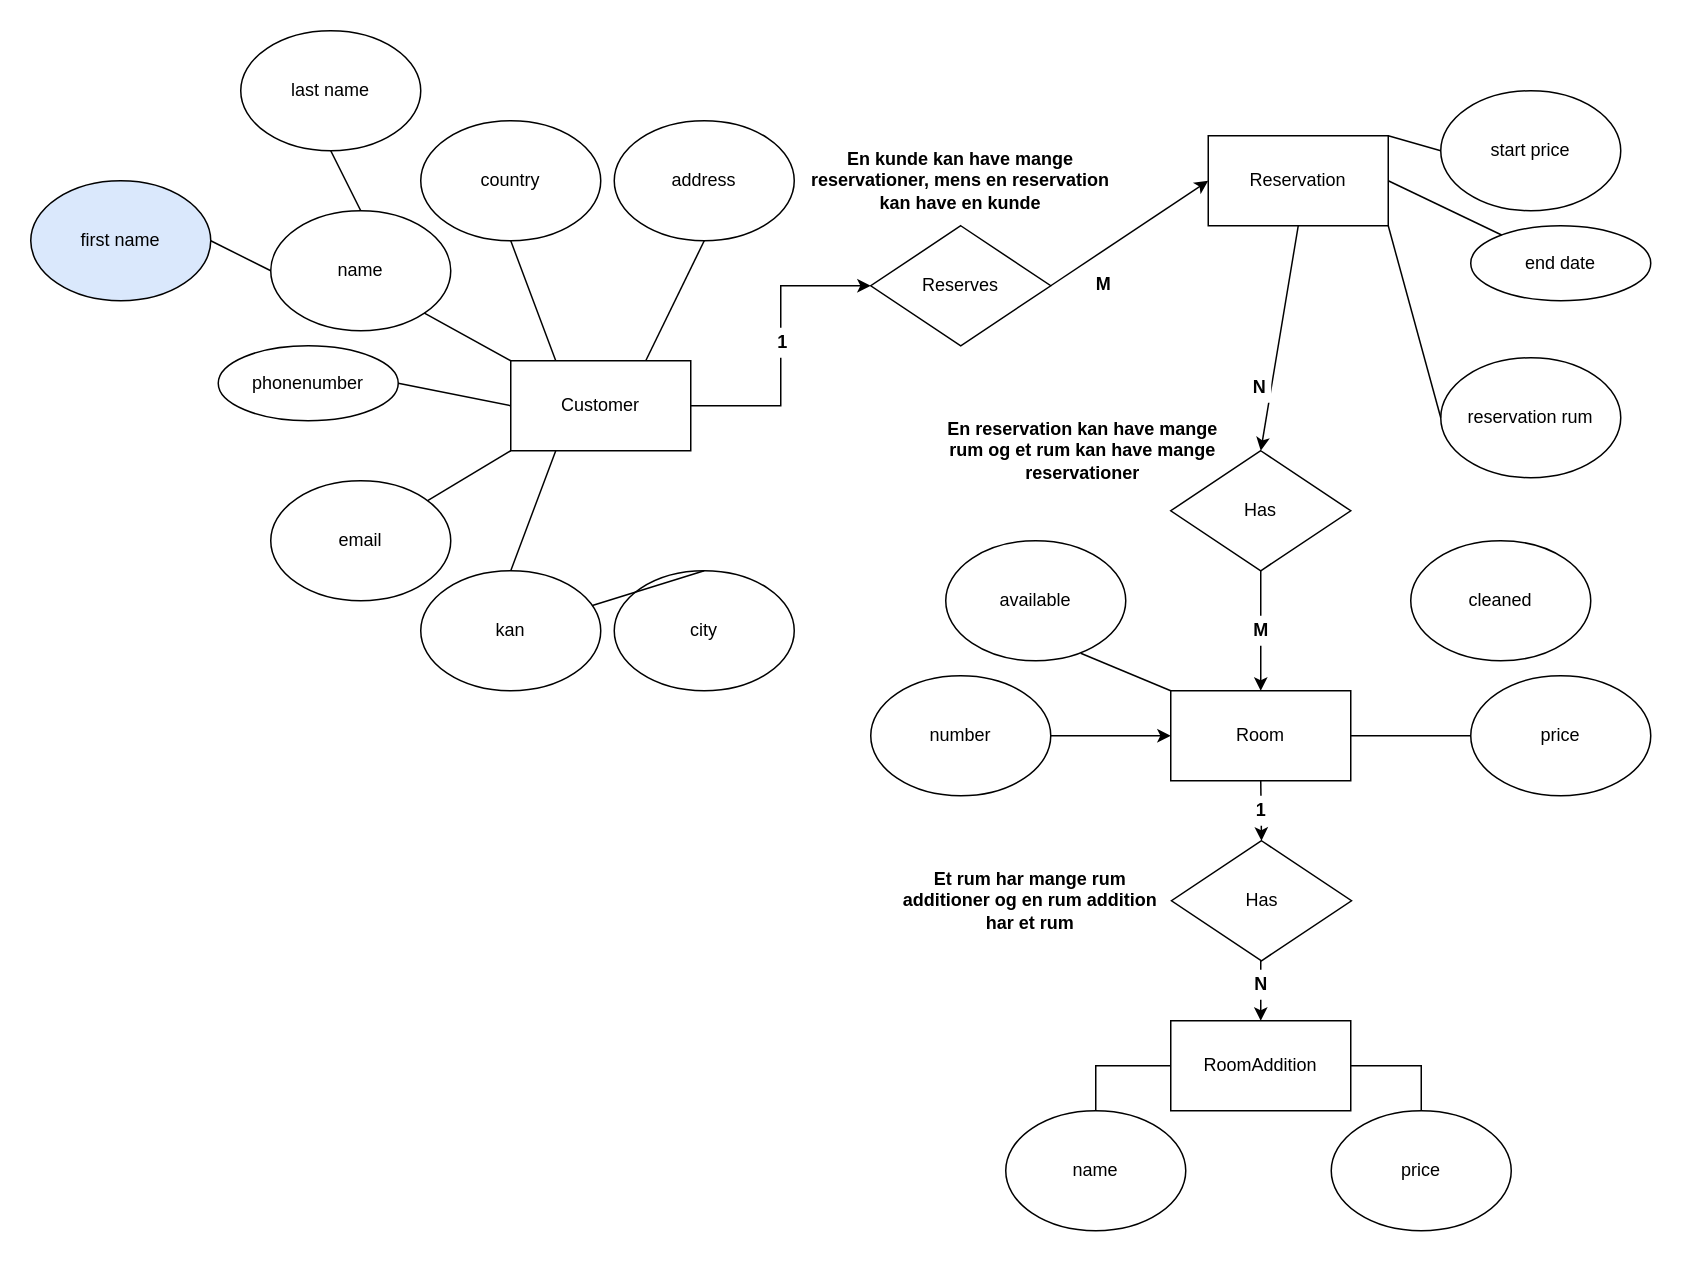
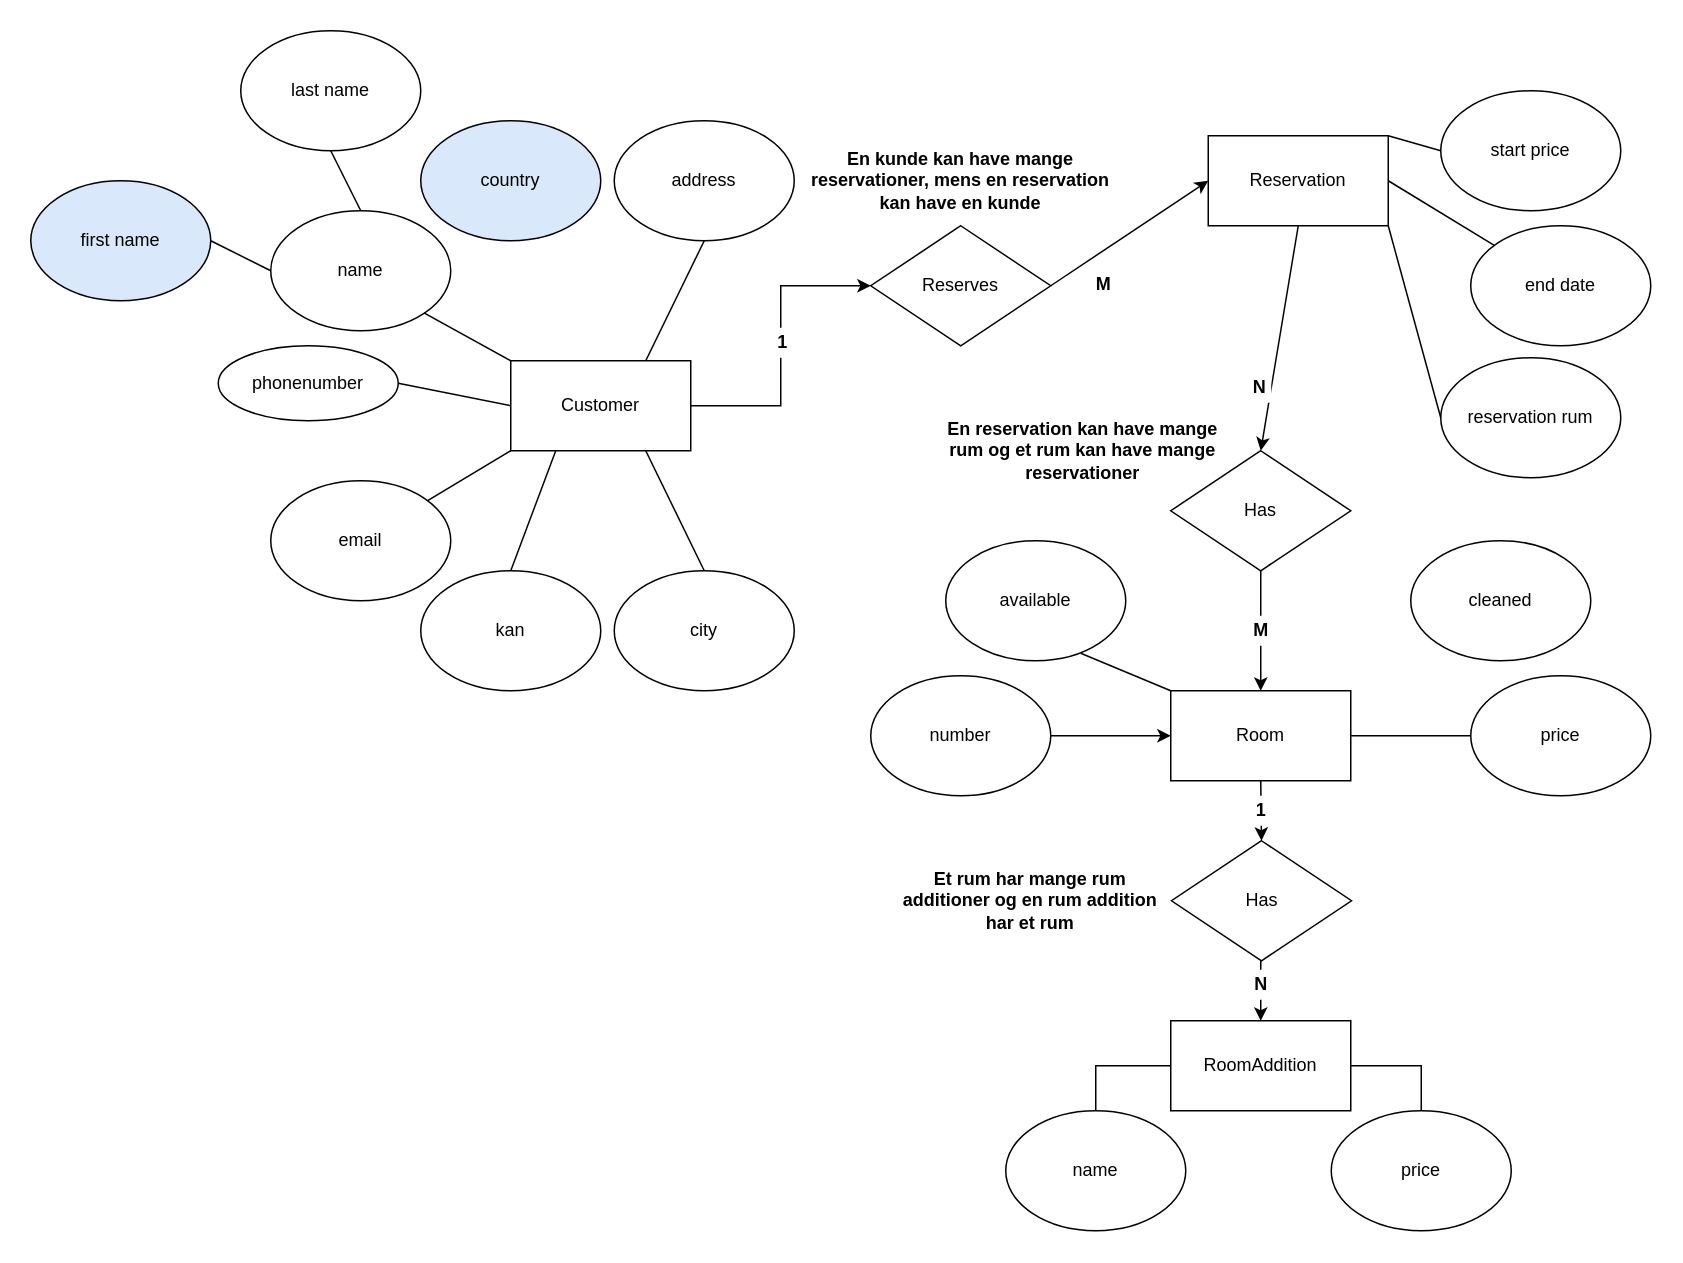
  <mxCell id="0" />
  <mxCell id="1" parent="0" />
  <mxCell id="2" value="Room" style="rounded=0;whiteSpace=wrap;html=1;" parent="1" vertex="1"><mxGeometry x="780" y="460" width="120" height="60" as="geometry" /></mxCell>
  <mxCell id="3" value="RoomAddition" style="rounded=0;whiteSpace=wrap;html=1;" parent="1" vertex="1"><mxGeometry x="780" y="680" width="120" height="60" as="geometry" /></mxCell>
  <mxCell id="4" value="Reservation" style="rounded=0;whiteSpace=wrap;html=1;" parent="1" vertex="1"><mxGeometry x="805" y="90" width="120" height="60" as="geometry" /></mxCell>
  <mxCell id="5" value="Customer" style="rounded=0;whiteSpace=wrap;html=1;" parent="1" vertex="1"><mxGeometry x="340" y="240" width="120" height="60" as="geometry" /></mxCell>
  <mxCell id="6" value="name" style="ellipse;whiteSpace=wrap;html=1;" parent="1" vertex="1"><mxGeometry x="670" y="740" width="120" height="80" as="geometry" /></mxCell>
  <mxCell id="7" value="price" style="ellipse;whiteSpace=wrap;html=1;" parent="1" vertex="1"><mxGeometry x="887" y="740" width="120" height="80" as="geometry" /></mxCell>
  <mxCell id="8" value="" style="endArrow=none;html=1;entryX=0;entryY=0.5;entryDx=0;entryDy=0;exitX=0.5;exitY=0;exitDx=0;exitDy=0;rounded=0;" parent="1" source="6" target="3" edge="1"><mxGeometry width="50" height="50" relative="1" as="geometry"><mxPoint x="710" y="750" as="sourcePoint" /><mxPoint x="760" y="700" as="targetPoint" /><Array as="points"><mxPoint x="730" y="710" /></Array></mxGeometry></mxCell>
  <mxCell id="9" value="" style="endArrow=none;html=1;exitX=1;exitY=0.5;exitDx=0;exitDy=0;entryX=0.5;entryY=0;entryDx=0;entryDy=0;rounded=0;" parent="1" source="3" target="7" edge="1"><mxGeometry width="50" height="50" relative="1" as="geometry"><mxPoint x="970" y="700" as="sourcePoint" /><mxPoint x="970" y="710" as="targetPoint" /><Array as="points"><mxPoint x="947" y="710" /></Array></mxGeometry></mxCell>
  <mxCell id="10" value="price" style="ellipse;whiteSpace=wrap;html=1;" parent="1" vertex="1"><mxGeometry x="980" y="450" width="120" height="80" as="geometry" /></mxCell>
  <mxCell id="11" value="" style="endArrow=none;html=1;exitX=1;exitY=0.5;exitDx=0;exitDy=0;entryX=0;entryY=0.5;entryDx=0;entryDy=0;" parent="1" source="2" target="10" edge="1"><mxGeometry width="50" height="50" relative="1" as="geometry"><mxPoint x="940" y="520" as="sourcePoint" /><mxPoint x="990" y="470" as="targetPoint" /></mxGeometry></mxCell>
  <mxCell id="12" value="number" style="ellipse;whiteSpace=wrap;html=1;" parent="1" vertex="1"><mxGeometry x="580" y="450" width="120" height="80" as="geometry" /></mxCell>
  <mxCell id="13" value="" style="endArrow=classic;html=1;exitX=1;exitY=0.5;exitDx=0;exitDy=0;entryX=0;entryY=0.5;entryDx=0;entryDy=0;" parent="1" source="12" target="2" edge="1"><mxGeometry width="50" height="50" relative="1" as="geometry"><mxPoint x="730" y="460" as="sourcePoint" /><mxPoint x="780" y="410" as="targetPoint" /></mxGeometry></mxCell>
  <mxCell id="14" value="cleaned" style="ellipse;whiteSpace=wrap;html=1;" parent="1" vertex="1"><mxGeometry x="940" y="360" width="120" height="80" as="geometry" /></mxCell>
  <mxCell id="15" value="available" style="ellipse;whiteSpace=wrap;html=1;" parent="1" vertex="1"><mxGeometry x="630" y="360" width="120" height="80" as="geometry" /></mxCell>
  <mxCell id="16" value="" style="endArrow=none;html=1;exitX=0.598;exitY=1.025;exitDx=0;exitDy=0;exitPerimeter=0;entryX=0;entryY=0.25;entryDx=0;entryDy=0;strokeColor=none;rounded=0;" parent="1" source="15" target="2" edge="1"><mxGeometry width="50" height="50" relative="1" as="geometry"><mxPoint x="730" y="460" as="sourcePoint" /><mxPoint x="780" y="410" as="targetPoint" /><Array as="points"><mxPoint x="702" y="450" /><mxPoint x="702" y="475" /></Array></mxGeometry></mxCell>
  <mxCell id="17" value="" style="endArrow=none;html=1;entryX=0;entryY=0;entryDx=0;entryDy=0;" parent="1" target="2" edge="1"><mxGeometry width="50" height="50" relative="1" as="geometry"><mxPoint x="720" y="435" as="sourcePoint" /><mxPoint x="750" y="470" as="targetPoint" /></mxGeometry></mxCell>
  <mxCell id="18" value="name" style="ellipse;whiteSpace=wrap;html=1;" parent="1" vertex="1"><mxGeometry y="140" width="120" height="80" as="geometry" x="180" /></mxCell>
  <mxCell id="19" value="address" style="ellipse;whiteSpace=wrap;html=1;" parent="1" vertex="1"><mxGeometry x="409" y="80" width="120" height="80" as="geometry" /></mxCell>
  <mxCell id="20" value="city" style="ellipse;whiteSpace=wrap;html=1;" parent="1" vertex="1"><mxGeometry x="409" y="380" width="120" height="80" as="geometry" /></mxCell>
  <mxCell id="21" value="kan" style="ellipse;whiteSpace=wrap;html=1;" parent="1" vertex="1"><mxGeometry x="280" y="380" width="120" height="80" as="geometry" /></mxCell>
- <mxCell id="22" value="country" style="ellipse;whiteSpace=wrap;html=1;" parent="1" vertex="1"><mxGeometry x="280" y="80" width="120" height="80" as="geometry" /></mxCell>
+ <mxCell id="22" value="country" style="ellipse;whiteSpace=wrap;html=1;fillColor=#dae8fc;" parent="1" vertex="1"><mxGeometry x="280" y="80" width="120" height="80" as="geometry" /></mxCell>
  <mxCell id="23" value="email" style="ellipse;whiteSpace=wrap;html=1;" parent="1" vertex="1"><mxGeometry y="320" width="120" height="80" as="geometry" x="180" /></mxCell>
  <mxCell id="24" value="phonenumber" style="ellipse;whiteSpace=wrap;html=1;" parent="1" vertex="1"><mxGeometry x="145" y="230" width="120" height="50" as="geometry" /></mxCell>
  <mxCell id="25" value="" style="endArrow=none;html=1;exitX=1;exitY=1;exitDx=0;exitDy=0;entryX=0;entryY=0;entryDx=0;entryDy=0;" parent="1" source="18" target="5" edge="1"><mxGeometry width="50" height="50" relative="1" as="geometry"><mxPoint x="310" y="260" as="sourcePoint" /><mxPoint x="360" y="210" as="targetPoint" /></mxGeometry></mxCell>
  <mxCell id="26" value="" style="endArrow=none;html=1;exitX=1;exitY=0.5;exitDx=0;exitDy=0;entryX=0;entryY=0.5;entryDx=0;entryDy=0;" parent="1" source="24" target="5" edge="1"><mxGeometry width="50" height="50" relative="1" as="geometry"><mxPoint x="310" y="350" as="sourcePoint" /><mxPoint x="360" y="300" as="targetPoint" /></mxGeometry></mxCell>
  <mxCell id="27" value="" style="endArrow=none;html=1;entryX=0;entryY=1;entryDx=0;entryDy=0;" parent="1" source="23" target="5" edge="1"><mxGeometry width="50" height="50" relative="1" as="geometry"><mxPoint x="340" y="370" as="sourcePoint" /><mxPoint x="390" y="320" as="targetPoint" /></mxGeometry></mxCell>
- <mxCell id="28" value="" style="endArrow=none;html=1;exitX=0.25;exitY=0;exitDx=0;exitDy=0;entryX=0.5;entryY=1;entryDx=0;entryDy=0;" parent="1" source="5" target="22" edge="1"><mxGeometry width="50" height="50" relative="1" as="geometry"><mxPoint x="400" as="sourcePoint" y="120" /><mxPoint x="460" y="70" as="targetPoint" /></mxGeometry></mxCell>
  <mxCell id="29" value="" style="endArrow=none;html=1;exitX=0.75;exitY=0;exitDx=0;exitDy=0;entryX=0.5;entryY=1;entryDx=0;entryDy=0;" parent="1" source="5" target="19" edge="1"><mxGeometry width="50" height="50" relative="1" as="geometry"><mxPoint x="400" as="sourcePoint" y="120" /><mxPoint x="480" y="70" as="targetPoint" /></mxGeometry></mxCell>
  <mxCell id="30" value="reservation rum" style="ellipse;whiteSpace=wrap;html=1;" parent="1" vertex="1"><mxGeometry x="960" y="238" width="120" height="80" as="geometry" /></mxCell>
  <mxCell id="31" value="start price" style="ellipse;whiteSpace=wrap;html=1;" parent="1" vertex="1"><mxGeometry x="960" y="60" width="120" height="80" as="geometry" /></mxCell>
- <mxCell id="32" value="end date" style="ellipse;whiteSpace=wrap;html=1;" parent="1" vertex="1"><mxGeometry x="980" y="150" width="120" height="50" as="geometry" /></mxCell>
+ <mxCell id="32" value="end date" style="ellipse;whiteSpace=wrap;html=1;" parent="1" vertex="1"><mxGeometry x="980" y="150" width="120" height="80" as="geometry" /></mxCell>
  <mxCell id="33" value="" style="endArrow=none;html=1;exitX=1;exitY=0;exitDx=0;exitDy=0;entryX=0;entryY=0.5;entryDx=0;entryDy=0;" parent="1" source="4" target="31" edge="1"><mxGeometry width="50" height="50" relative="1" as="geometry"><mxPoint x="850" y="110" as="sourcePoint" /><mxPoint x="900" y="60" as="targetPoint" /></mxGeometry></mxCell>
  <mxCell id="34" value="" style="endArrow=none;html=1;exitX=1;exitY=0.5;exitDx=0;exitDy=0;" parent="1" source="4" target="32" edge="1"><mxGeometry width="50" height="50" relative="1" as="geometry"><mxPoint x="790" y="70" as="sourcePoint" /><mxPoint x="840" y="20" as="targetPoint" /></mxGeometry></mxCell>
  <mxCell id="35" value="" style="endArrow=none;html=1;exitX=0;exitY=0.5;exitDx=0;exitDy=0;entryX=1;entryY=1;entryDx=0;entryDy=0;" parent="1" source="30" target="4" edge="1"><mxGeometry width="50" height="50" relative="1" as="geometry"><mxPoint x="810" y="300" as="sourcePoint" /><mxPoint x="860" y="250" as="targetPoint" /></mxGeometry></mxCell>
  <mxCell id="36" value="Reserves" style="rhombus;whiteSpace=wrap;html=1;" parent="1" vertex="1"><mxGeometry x="580" y="150" width="120" height="80" as="geometry" /></mxCell>
  <mxCell id="37" value="Has" style="rhombus;whiteSpace=wrap;html=1;" parent="1" vertex="1"><mxGeometry x="780" y="300" width="120" height="80" as="geometry" /></mxCell>
  <mxCell id="38" value="" style="endArrow=classic;html=1;exitX=0.5;exitY=1;exitDx=0;exitDy=0;entryX=0.5;entryY=0;entryDx=0;entryDy=0;" parent="1" source="4" target="37" edge="1"><mxGeometry width="50" height="50" relative="1" as="geometry"><mxPoint x="830" y="440" as="sourcePoint" /><mxPoint x="880" y="390" as="targetPoint" /></mxGeometry></mxCell>
  <mxCell id="39" value="" style="endArrow=classic;html=1;exitX=0.5;exitY=1;exitDx=0;exitDy=0;entryX=0.5;entryY=0;entryDx=0;entryDy=0;" parent="1" source="37" target="2" edge="1"><mxGeometry width="50" height="50" relative="1" as="geometry"><mxPoint x="800" y="390" as="sourcePoint" /><mxPoint x="850" y="390" as="targetPoint" /></mxGeometry></mxCell>
  <mxCell id="40" value="Has" style="rhombus;whiteSpace=wrap;html=1;" parent="1" vertex="1"><mxGeometry x="780.5" y="560" width="120" height="80" as="geometry" /></mxCell>
  <mxCell id="41" value="" style="endArrow=classic;html=1;exitX=0.5;exitY=1;exitDx=0;exitDy=0;entryX=0.5;entryY=0;entryDx=0;entryDy=0;" parent="1" source="2" target="40" edge="1"><mxGeometry width="50" height="50" relative="1" as="geometry"><mxPoint x="710" y="640" as="sourcePoint" /><mxPoint x="760" y="590" as="targetPoint" /></mxGeometry></mxCell>
  <mxCell id="42" value="" style="endArrow=classic;html=1;" parent="1" edge="1"><mxGeometry width="50" height="50" relative="1" as="geometry"><mxPoint x="840" y="640" as="sourcePoint" /><mxPoint x="840" y="680" as="targetPoint" /></mxGeometry></mxCell>
  <mxCell id="43" value="1" style="text;html=1;strokeColor=none;fillColor=#ffffff;align=center;verticalAlign=middle;whiteSpace=wrap;rounded=0;fontStyle=1" parent="1" vertex="1"><mxGeometry x="833" y="530" width="15" height="20" as="geometry" /></mxCell>
  <mxCell id="44" value="N" style="text;html=1;strokeColor=none;fillColor=#ffffff;align=center;verticalAlign=middle;whiteSpace=wrap;rounded=0;fontStyle=1" parent="1" vertex="1"><mxGeometry x="833" y="646" width="15" height="20" as="geometry" /></mxCell>
  <mxCell id="45" value="" style="endArrow=classic;html=1;exitX=1;exitY=0.5;exitDx=0;exitDy=0;entryX=0;entryY=0.5;entryDx=0;entryDy=0;rounded=0;" parent="1" source="5" target="36" edge="1"><mxGeometry width="50" height="50" relative="1" as="geometry"><mxPoint x="530" y="290" as="sourcePoint" /><mxPoint x="580" y="240" as="targetPoint" /><Array as="points"><mxPoint x="520" y="270" /><mxPoint x="520" y="190" /></Array></mxGeometry></mxCell>
  <mxCell id="46" value="" style="endArrow=classic;html=1;exitX=1;exitY=0.5;exitDx=0;exitDy=0;entryX=0;entryY=0.5;entryDx=0;entryDy=0;" parent="1" source="36" target="4" edge="1"><mxGeometry width="50" height="50" relative="1" as="geometry"><mxPoint x="710" y="250" as="sourcePoint" /><mxPoint x="760" y="200" as="targetPoint" /></mxGeometry></mxCell>
  <mxCell id="47" value="1" style="text;html=1;strokeColor=none;fillColor=#ffffff;align=center;verticalAlign=middle;whiteSpace=wrap;rounded=0;fontStyle=1" parent="1" vertex="1"><mxGeometry x="514" y="218" width="15" height="20" as="geometry" /></mxCell>
  <mxCell id="48" value="M" style="text;html=1;strokeColor=none;fillColor=#ffffff;align=center;verticalAlign=middle;whiteSpace=wrap;rounded=0;fontStyle=1" parent="1" vertex="1"><mxGeometry x="728" y="179" width="15" height="20" as="geometry" /></mxCell>
  <mxCell id="49" value="" style="endArrow=none;html=1;exitX=0.5;exitY=0;exitDx=0;exitDy=0;entryX=0.25;entryY=1;entryDx=0;entryDy=0;" parent="1" source="21" target="5" edge="1"><mxGeometry width="50" height="50" relative="1" as="geometry"><mxPoint x="390" y="360" as="sourcePoint" /><mxPoint x="440" y="310" as="targetPoint" /></mxGeometry></mxCell>
- <mxCell id="50" value="" style="endArrow=none;html=1;exitX=0.5;exitY=0;exitDx=0;exitDy=0;" parent="1" source="20" target="21" edge="1"><mxGeometry width="50" height="50" relative="1" as="geometry"><mxPoint x="440" y="340" as="sourcePoint" /><mxPoint x="490" y="290" as="targetPoint" /></mxGeometry></mxCell>
+ <mxCell id="50" value="" style="endArrow=none;html=1;exitX=0.5;exitY=0;exitDx=0;exitDy=0;entryX=0.75;entryY=1;entryDx=0;entryDy=0;" parent="1" source="20" target="5" edge="1"><mxGeometry width="50" height="50" relative="1" as="geometry"><mxPoint x="440" y="340" as="sourcePoint" /><mxPoint x="490" y="290" as="targetPoint" /></mxGeometry></mxCell>
  <mxCell id="51" value="M" style="text;html=1;strokeColor=none;fillColor=#ffffff;align=center;verticalAlign=middle;whiteSpace=wrap;rounded=0;fontStyle=1" parent="1" vertex="1"><mxGeometry x="833" y="410" width="15" height="20" as="geometry" /></mxCell>
  <mxCell id="52" value="En kunde kan have mange reservationer, mens en reservation kan have en kunde" style="text;html=1;strokeColor=none;fillColor=#ffffff;align=center;verticalAlign=middle;whiteSpace=wrap;rounded=0;fontStyle=1" parent="1" vertex="1"><mxGeometry x="535" y="110" width="210" height="20" as="geometry" /></mxCell>
  <mxCell id="53" value="N" style="text;html=1;strokeColor=none;fillColor=#ffffff;align=center;verticalAlign=middle;whiteSpace=wrap;rounded=0;fontStyle=1" parent="1" vertex="1"><mxGeometry x="832" y="248" width="15" height="20" as="geometry" /></mxCell>
  <mxCell id="54" value="En reservation kan have mange rum og et rum kan have mange reservationer" style="text;html=1;strokeColor=none;fillColor=#ffffff;align=center;verticalAlign=middle;whiteSpace=wrap;rounded=0;fontStyle=1" parent="1" vertex="1"><mxGeometry x="620" y="290" width="203" height="20" as="geometry" /></mxCell>
  <mxCell id="55" value="Et rum har mange rum additioner og en rum addition har et rum" style="text;html=1;strokeColor=none;fillColor=#ffffff;align=center;verticalAlign=middle;whiteSpace=wrap;rounded=0;fontStyle=1" parent="1" vertex="1"><mxGeometry x="600" y="590" width="173" height="20" as="geometry" /></mxCell>
  <mxCell id="56" value="first name" style="ellipse;whiteSpace=wrap;html=1;fillColor=#dae8fc;" vertex="1" parent="1"><mxGeometry x="20" width="120" height="80" as="geometry" y="120" /></mxCell>
  <mxCell id="57" value="last name" style="ellipse;whiteSpace=wrap;html=1;" vertex="1" parent="1"><mxGeometry x="160" y="20" width="120" height="80" as="geometry" /></mxCell>
  <mxCell id="58" value="" style="endArrow=none;html=1;entryX=1;entryY=0.5;entryDx=0;entryDy=0;exitX=0;exitY=0.5;exitDx=0;exitDy=0;" edge="1" parent="1" source="18" target="56"><mxGeometry width="50" height="50" relative="1" as="geometry"><mxPoint x="179" y="178" as="sourcePoint" /><mxPoint x="190" y="140" as="targetPoint" /></mxGeometry></mxCell>
  <mxCell id="59" value="" style="endArrow=none;html=1;entryX=0.5;entryY=1;entryDx=0;entryDy=0;exitX=0.5;exitY=0;exitDx=0;exitDy=0;" edge="1" parent="1" source="18" target="57"><mxGeometry width="50" height="50" relative="1" as="geometry"><mxPoint x="250" y="138" as="sourcePoint" /><mxPoint x="70" y="70" as="targetPoint" /></mxGeometry></mxCell>
